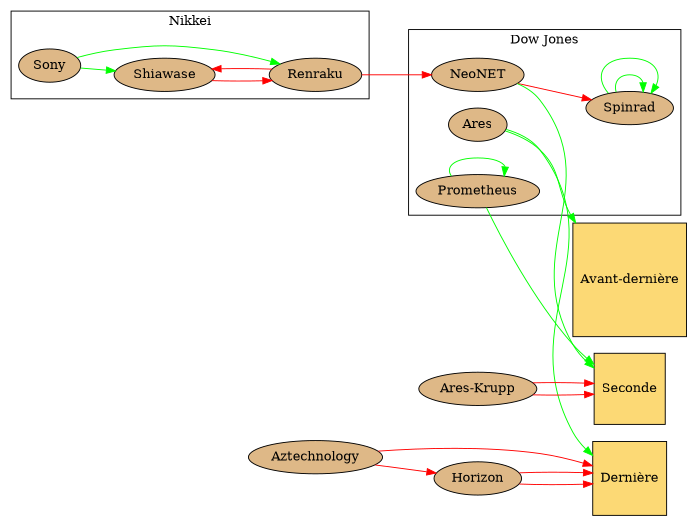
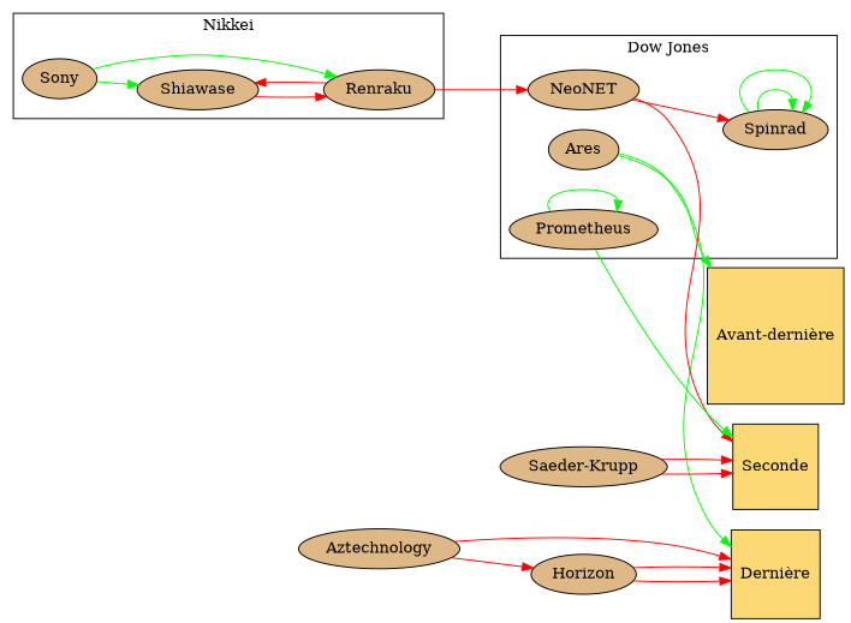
  digraph {
    rankdir=LR
    node [fillcolor=burlywood shape=ellipse style=filled]
    edge [color=red]
    n1 [label=Sony]
    n2 [label=Shiawase]
    n3 [label=Renraku]
    n4 [label=Ares]
    n5 [label=NeoNET]
    n6 [label=Prometheus]
    n7 [label=Spinrad]
    n8 [fillcolor="#FCD975" label="Dernière" shape=square]
    n9 [fillcolor="#FCD975" label="Avant-dernière" shape=square]
    n10 [fillcolor="#FCD975" label=Seconde shape=square]
    n11 [label=Aztechnology]
    n12 [label=Horizon]
-   n13 [label="Ares-Krupp"]
+   n13 [label="Saeder-Krupp"]
    subgraph cluster_1 {
      label=Nikkei
      n1
      n2
      n3
    }
    subgraph cluster_2 {
      label="Dow Jones"
      n4
      n5
      n6
      n7
    }
    n1 -> n2 [color=green]
    n1 -> n3 [color=green]
    n2 -> n3
    n3 -> n2
    n3 -> n5
    n4 -> n8 [color=green]
    n4 -> n9 [color=green]
    n5 -> n7
-   n5 -> n10 [color=green]
+   n5 -> n10
    n6 -> n6 [color=green]
    n6 -> n10 [color=green]
    n7 -> n7 [color=green]
    n7 -> n7 [color=green]
    n11 -> n8
    n11 -> n12
    n12 -> n8
    n12 -> n8
    n13 -> n10
    n13 -> n10
  }
